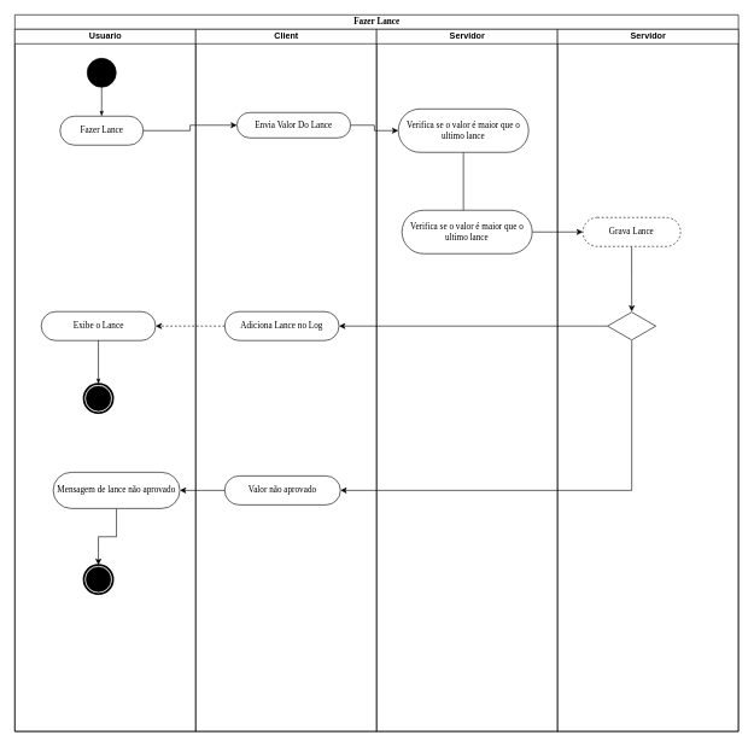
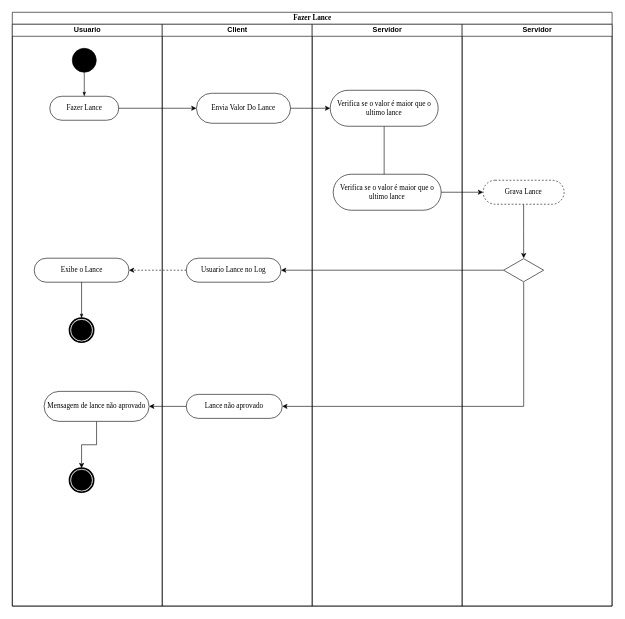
  <mxCell id="0" />
  <mxCell id="1" parent="0" />
  <mxCell id="2" value="Fazer Lance" style="swimlane;html=1;childLayout=stackLayout;startSize=20;rounded=0;shadow=0;comic=0;labelBackgroundColor=none;strokeWidth=1;fontFamily=Verdana;fontSize=12;align=center;" parent="1" vertex="1"><mxGeometry x="20" y="20" width="1000" height="990" as="geometry" /></mxCell>
  <mxCell id="3" value="Usuario" style="swimlane;html=1;startSize=20;" parent="2" vertex="1"><mxGeometry y="20" width="250" height="970" as="geometry" /></mxCell>
  <mxCell id="4" value="" style="ellipse;whiteSpace=wrap;html=1;rounded=0;shadow=0;comic=0;labelBackgroundColor=none;strokeWidth=1;fillColor=#000000;fontFamily=Verdana;fontSize=12;align=center;" parent="3" vertex="1"><mxGeometry x="100" y="40" width="40" height="40" as="geometry" /></mxCell>
  <mxCell id="5" value="Fazer Lance" style="rounded=1;whiteSpace=wrap;html=1;shadow=0;comic=0;labelBackgroundColor=none;strokeWidth=1;fontFamily=Verdana;fontSize=12;align=center;arcSize=50;" parent="3" vertex="1"><mxGeometry x="62.5" y="120" width="115" height="40" as="geometry" /></mxCell>
  <mxCell id="6" style="edgeStyle=orthogonalEdgeStyle;rounded=0;html=1;labelBackgroundColor=none;startArrow=none;startFill=0;startSize=5;endArrow=classicThin;endFill=1;endSize=5;jettySize=auto;orthogonalLoop=1;strokeWidth=1;fontFamily=Verdana;fontSize=12" parent="3" source="4" target="5" edge="1"><mxGeometry relative="1" as="geometry" /></mxCell>
  <mxCell id="7" value="Exibe o Lance" style="rounded=1;whiteSpace=wrap;html=1;shadow=0;comic=0;labelBackgroundColor=none;strokeWidth=1;fontFamily=Verdana;fontSize=12;align=center;arcSize=50;" parent="3" vertex="1"><mxGeometry x="36.5" y="390" width="158" height="40" as="geometry" /></mxCell>
  <mxCell id="8" style="edgeStyle=orthogonalEdgeStyle;rounded=0;orthogonalLoop=1;jettySize=auto;html=1;entryX=0.5;entryY=0;entryDx=0;entryDy=0;" parent="3" source="9" target="12" edge="1"><mxGeometry relative="1" as="geometry" /></mxCell>
  <mxCell id="9" value="Mensagem de lance não aprovado" style="rounded=1;whiteSpace=wrap;html=1;shadow=0;comic=0;labelBackgroundColor=none;strokeWidth=1;fontFamily=Verdana;fontSize=12;align=center;arcSize=50;" parent="3" vertex="1"><mxGeometry x="53" y="612" width="175" height="50" as="geometry" /></mxCell>
  <mxCell id="10" style="edgeStyle=none;rounded=0;html=1;labelBackgroundColor=none;startArrow=none;startFill=0;startSize=5;endArrow=classicThin;endFill=1;endSize=5;jettySize=auto;orthogonalLoop=1;strokeWidth=1;fontFamily=Verdana;fontSize=12;exitX=0.5;exitY=1;exitDx=0;exitDy=0;" parent="3" source="7" target="11" edge="1"><mxGeometry relative="1" as="geometry"><mxPoint x="115.5" y="450" as="sourcePoint" /></mxGeometry></mxCell>
  <mxCell id="11" value="" style="shape=mxgraph.bpmn.shape;html=1;verticalLabelPosition=bottom;labelBackgroundColor=#ffffff;verticalAlign=top;perimeter=ellipsePerimeter;outline=end;symbol=terminate;rounded=0;shadow=0;comic=0;strokeWidth=1;fontFamily=Verdana;fontSize=12;align=center;" parent="3" vertex="1"><mxGeometry x="95.5" y="490" width="40" height="40" as="geometry" /></mxCell>
  <mxCell id="12" value="" style="shape=mxgraph.bpmn.shape;html=1;verticalLabelPosition=bottom;labelBackgroundColor=#ffffff;verticalAlign=top;perimeter=ellipsePerimeter;outline=end;symbol=terminate;rounded=0;shadow=0;comic=0;strokeWidth=1;fontFamily=Verdana;fontSize=12;align=center;" parent="3" vertex="1"><mxGeometry x="95.5" y="740" width="40" height="40" as="geometry" /></mxCell>
  <mxCell id="13" value="Client" style="swimlane;html=1;startSize=20;" parent="2" vertex="1"><mxGeometry x="250" y="20" width="250" height="970" as="geometry" /></mxCell>
- <mxCell id="14" value="Envia Valor Do Lance" style="rounded=1;whiteSpace=wrap;html=1;shadow=0;comic=0;labelBackgroundColor=none;strokeWidth=1;fontFamily=Verdana;fontSize=12;align=center;arcSize=50;" parent="13" vertex="1"><mxGeometry x="57" y="115" width="157" height="35" as="geometry" /></mxCell>
- <mxCell id="15" value="Adiciona Lance no Log" style="rounded=1;whiteSpace=wrap;html=1;shadow=0;comic=0;labelBackgroundColor=none;strokeWidth=1;fontFamily=Verdana;fontSize=12;align=center;arcSize=50;" parent="13" vertex="1"><mxGeometry x="40" y="390" width="158" height="40" as="geometry" /></mxCell>
- <mxCell id="16" value="Valor não aprovado" style="rounded=1;whiteSpace=wrap;html=1;shadow=0;comic=0;labelBackgroundColor=none;strokeWidth=1;fontFamily=Verdana;fontSize=12;align=center;arcSize=50;" parent="13" vertex="1"><mxGeometry x="40" y="617" width="160" height="40" as="geometry" /></mxCell>
+ <mxCell id="14" value="Envia Valor Do Lance" style="rounded=1;whiteSpace=wrap;html=1;shadow=0;comic=0;labelBackgroundColor=none;strokeWidth=1;fontFamily=Verdana;fontSize=12;align=center;arcSize=50;" parent="13" vertex="1"><mxGeometry x="57" y="115" width="157" height="50" as="geometry" /></mxCell>
+ <mxCell id="15" value="Usuario Lance no Log" style="rounded=1;whiteSpace=wrap;html=1;shadow=0;comic=0;labelBackgroundColor=none;strokeWidth=1;fontFamily=Verdana;fontSize=12;align=center;arcSize=50;" parent="13" vertex="1"><mxGeometry x="40" y="390" width="158" height="40" as="geometry" /></mxCell>
+ <mxCell id="16" value="Lance não aprovado" style="rounded=1;whiteSpace=wrap;html=1;shadow=0;comic=0;labelBackgroundColor=none;strokeWidth=1;fontFamily=Verdana;fontSize=12;align=center;arcSize=50;" parent="13" vertex="1"><mxGeometry x="40" y="617" width="160" height="40" as="geometry" /></mxCell>
  <mxCell id="17" style="edgeStyle=orthogonalEdgeStyle;rounded=0;orthogonalLoop=1;jettySize=auto;html=1;entryX=0;entryY=0.5;entryDx=0;entryDy=0;" parent="2" source="5" target="14" edge="1"><mxGeometry relative="1" as="geometry" /></mxCell>
  <mxCell id="18" style="edgeStyle=orthogonalEdgeStyle;rounded=0;orthogonalLoop=1;jettySize=auto;html=1;exitX=1;exitY=0.5;exitDx=0;exitDy=0;entryX=0;entryY=0.5;entryDx=0;entryDy=0;" parent="2" source="14" target="21" edge="1"><mxGeometry relative="1" as="geometry" /></mxCell>
  <mxCell id="19" value="Servidor" style="swimlane;html=1;startSize=20;" parent="2" vertex="1"><mxGeometry x="500" y="20" width="250" height="970" as="geometry" /></mxCell>
  <mxCell id="20" style="edgeStyle=orthogonalEdgeStyle;rounded=0;orthogonalLoop=1;jettySize=auto;html=1;entryX=0.472;entryY=0.167;entryDx=0;entryDy=0;entryPerimeter=0;" parent="19" source="21" target="22" edge="1"><mxGeometry relative="1" as="geometry" /></mxCell>
  <mxCell id="21" value="Verifica se o valor é maior que o ultimo lance" style="rounded=1;whiteSpace=wrap;html=1;shadow=0;comic=0;labelBackgroundColor=none;strokeWidth=1;fontFamily=Verdana;fontSize=12;align=center;arcSize=50;" parent="19" vertex="1"><mxGeometry x="30" y="110" width="180" height="60" as="geometry" /></mxCell>
  <mxCell id="22" value="Verifica se o valor é maior que o ultimo lance" style="rounded=1;whiteSpace=wrap;html=1;shadow=0;comic=0;labelBackgroundColor=none;strokeWidth=1;fontFamily=Verdana;fontSize=12;align=center;arcSize=50;" parent="19" vertex="1"><mxGeometry x="35.0" y="250" width="180" height="60" as="geometry" /></mxCell>
  <mxCell id="23" style="edgeStyle=orthogonalEdgeStyle;rounded=0;orthogonalLoop=1;jettySize=auto;html=1;entryX=1;entryY=0.5;entryDx=0;entryDy=0;dashed=1;" parent="2" source="15" target="7" edge="1"><mxGeometry relative="1" as="geometry" /></mxCell>
  <mxCell id="24" style="edgeStyle=orthogonalEdgeStyle;rounded=0;orthogonalLoop=1;jettySize=auto;html=1;entryX=1;entryY=0.5;entryDx=0;entryDy=0;" parent="2" source="16" target="9" edge="1"><mxGeometry relative="1" as="geometry" /></mxCell>
  <mxCell id="25" style="edgeStyle=orthogonalEdgeStyle;rounded=0;orthogonalLoop=1;jettySize=auto;html=1;entryX=1;entryY=0.5;entryDx=0;entryDy=0;" parent="2" source="29" target="15" edge="1"><mxGeometry relative="1" as="geometry" /></mxCell>
  <mxCell id="26" style="edgeStyle=orthogonalEdgeStyle;rounded=0;orthogonalLoop=1;jettySize=auto;html=1;entryX=1;entryY=0.5;entryDx=0;entryDy=0;" parent="2" source="29" target="16" edge="1"><mxGeometry relative="1" as="geometry"><Array as="points"><mxPoint x="853" y="657" /></Array></mxGeometry></mxCell>
  <mxCell id="27" style="edgeStyle=orthogonalEdgeStyle;rounded=0;orthogonalLoop=1;jettySize=auto;html=1;" parent="2" source="22" target="31" edge="1"><mxGeometry relative="1" as="geometry" /></mxCell>
  <mxCell id="28" value="Servidor" style="swimlane;html=1;startSize=20;" parent="2" vertex="1"><mxGeometry x="750" y="20" width="250" height="970" as="geometry" /></mxCell>
  <mxCell id="29" value="" style="html=1;whiteSpace=wrap;aspect=fixed;shape=isoRectangle;" parent="28" vertex="1"><mxGeometry x="69.16" y="390" width="66.67" height="40" as="geometry" /></mxCell>
  <mxCell id="30" style="edgeStyle=orthogonalEdgeStyle;rounded=0;orthogonalLoop=1;jettySize=auto;html=1;" parent="28" source="31" target="29" edge="1"><mxGeometry relative="1" as="geometry" /></mxCell>
  <mxCell id="31" value="Grava Lance" style="rounded=1;whiteSpace=wrap;html=1;shadow=0;comic=0;labelBackgroundColor=none;strokeWidth=1;fontFamily=Verdana;fontSize=12;align=center;arcSize=50;dashed=1;" parent="28" vertex="1"><mxGeometry x="35" y="260" width="135" height="40" as="geometry" /></mxCell>
